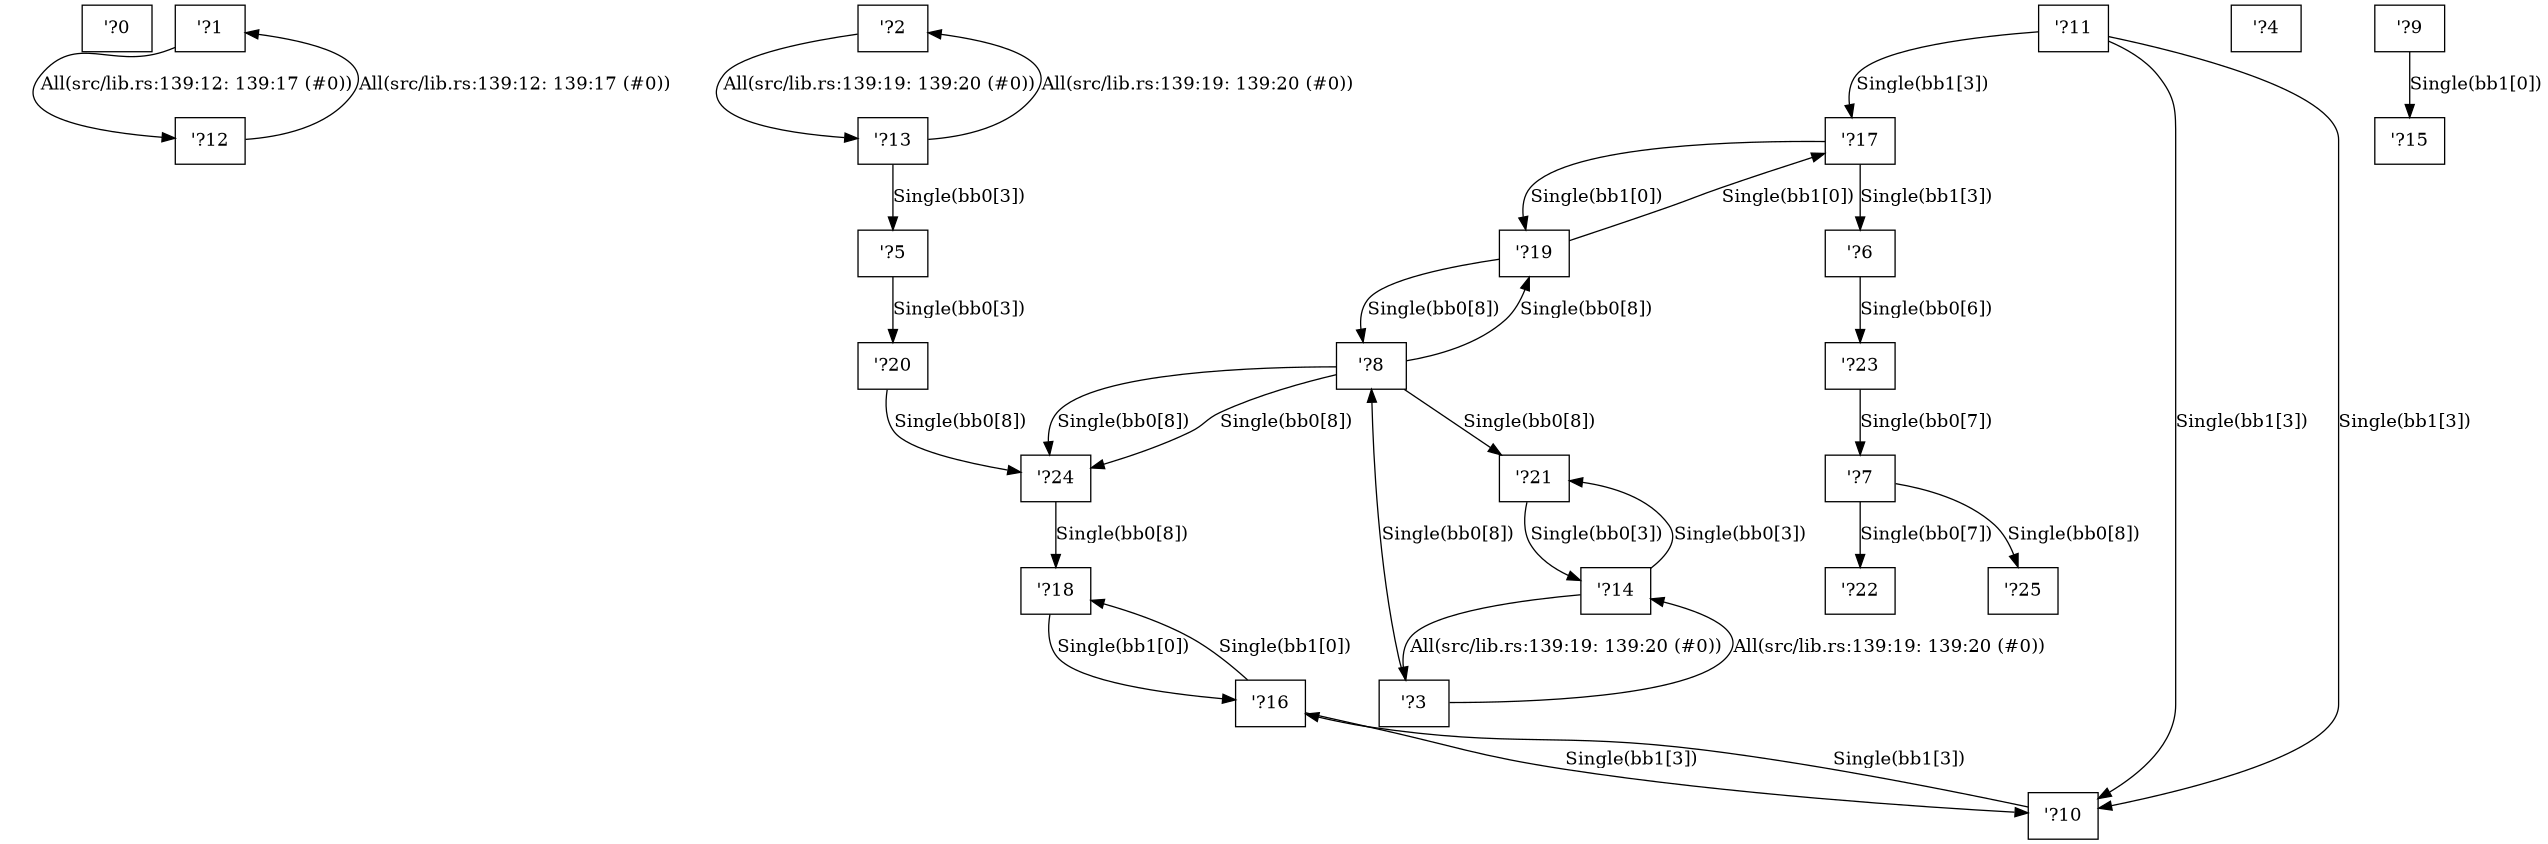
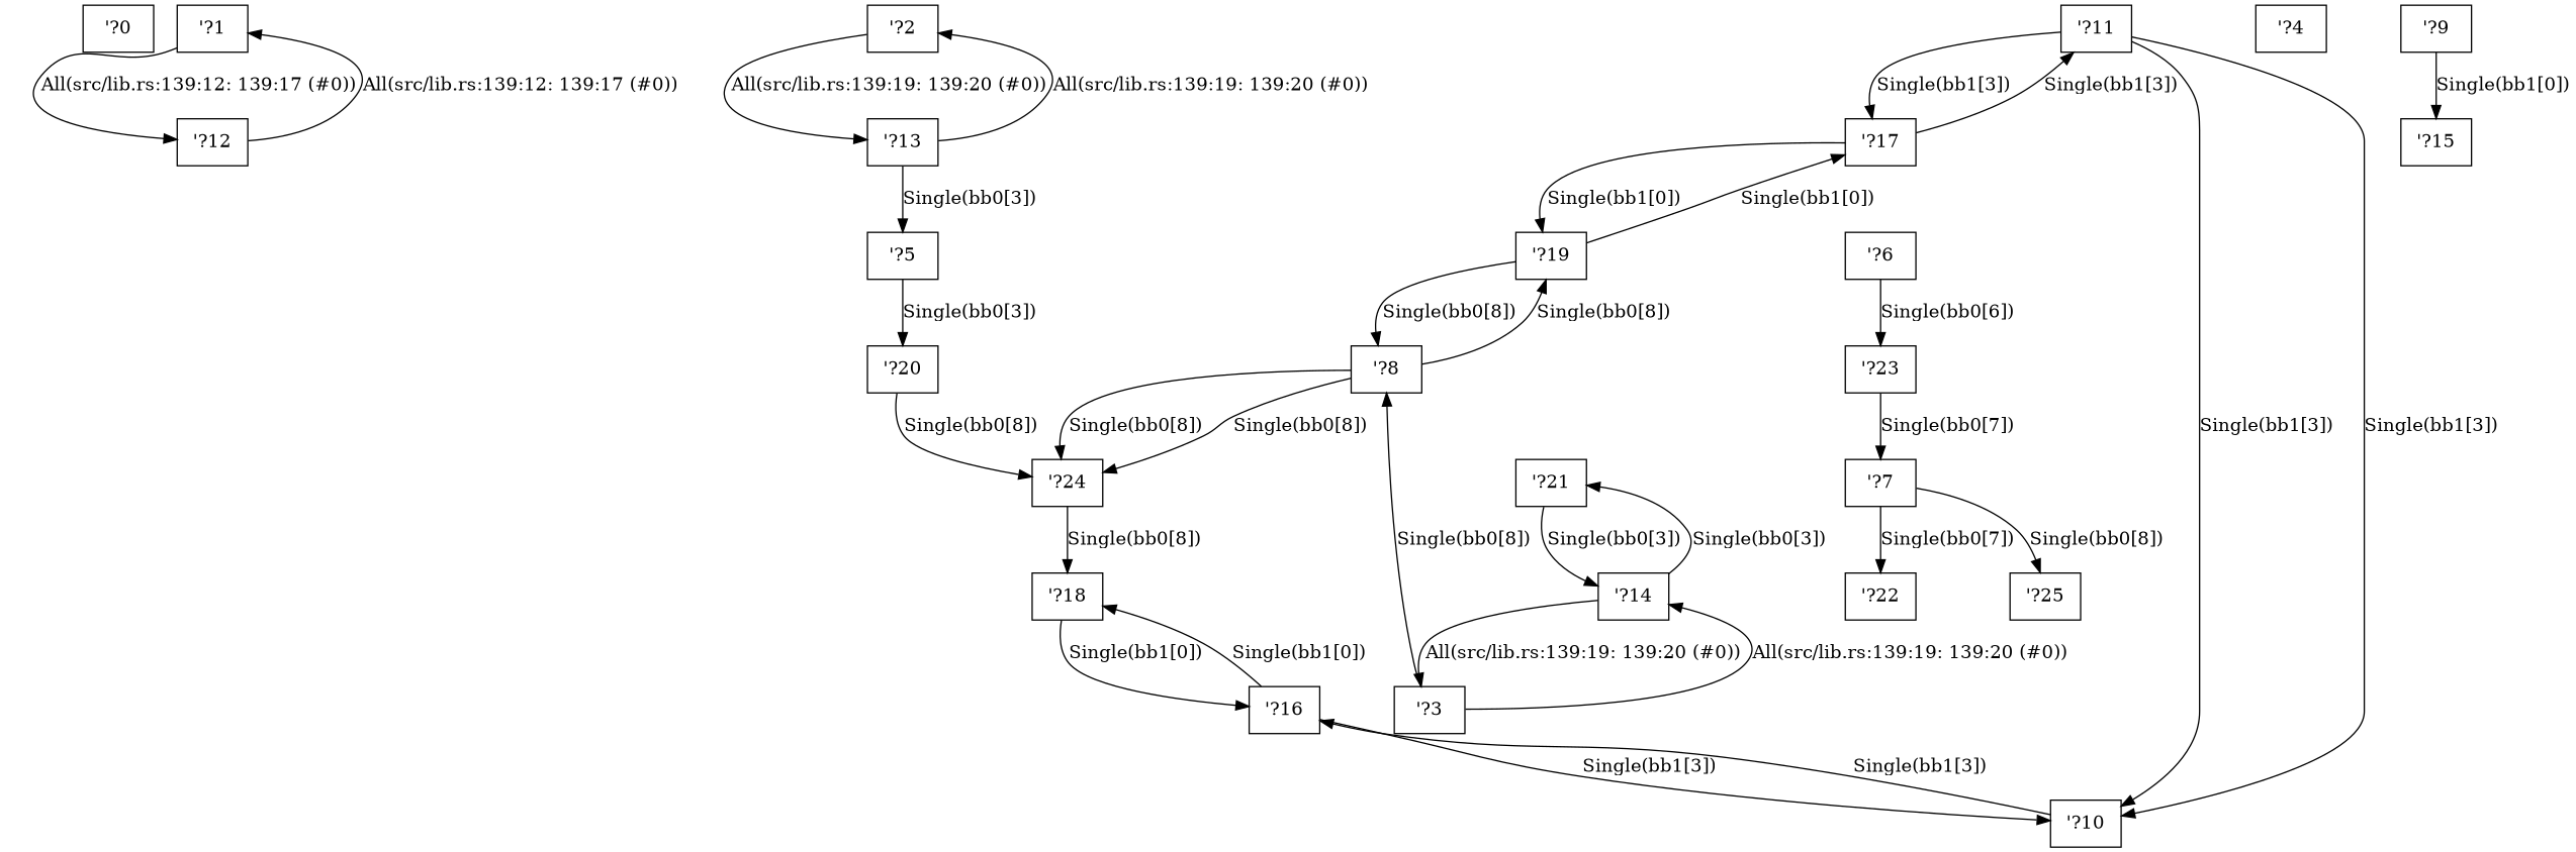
  digraph {
    node [shape=box]
    n1 [label="\'?0"]
    n2 [label="\'?1"]
    n3 [label="\'?12"]
    n4 [label="\'?2"]
    n5 [label="\'?13"]
    n6 [label="\'?5"]
    n7 [label="\'?3"]
    n8 [label="\'?14"]
    n9 [label="\'?8"]
    n10 [label="\'?21"]
    n11 [label="\'?4"]
    n12 [label="\'?20"]
    n13 [label="\'?24"]
    n14 [label="\'?6"]
    n15 [label="\'?23"]
    n16 [label="\'?7"]
    n17 [label="\'?22"]
    n18 [label="\'?25"]
    n19 [label="\'?19"]
    n20 [label="\'?17"]
    n21 [label="\'?18"]
    n22 [label="\'?9"]
    n23 [label="\'?15"]
    n24 [label="\'?10"]
    n25 [label="\'?16"]
    n26 [label="\'?11"]
    n2 -> n3 [label="All(src/lib.rs:139:12: 139:17 (#0))"]
    n3 -> n2 [label="All(src/lib.rs:139:12: 139:17 (#0))"]
    n4 -> n5 [label="All(src/lib.rs:139:19: 139:20 (#0))"]
    n5 -> n4 [label="All(src/lib.rs:139:19: 139:20 (#0))"]
    n5 -> n6 [label="Single(bb0[3])"]
    n6 -> n12 [label="Single(bb0[3])"]
    n7 -> n8 [label="All(src/lib.rs:139:19: 139:20 (#0))"]
    n7 -> n9 [label="Single(bb0[8])"]
    n8 -> n7 [label="All(src/lib.rs:139:19: 139:20 (#0))"]
    n8 -> n10 [label="Single(bb0[3])"]
-   n9 -> n10 [label="Single(bb0[8])"]
    n9 -> n13 [label="Single(bb0[8])"]
    n9 -> n13 [label="Single(bb0[8])"]
    n9 -> n19 [label="Single(bb0[8])"]
    n10 -> n8 [label="Single(bb0[3])"]
    n12 -> n13 [label="Single(bb0[8])"]
    n13 -> n21 [label="Single(bb0[8])"]
    n14 -> n15 [label="Single(bb0[6])"]
    n15 -> n16 [label="Single(bb0[7])"]
    n16 -> n17 [label="Single(bb0[7])"]
    n16 -> n18 [label="Single(bb0[8])"]
    n19 -> n9 [label="Single(bb0[8])"]
    n19 -> n20 [label="Single(bb1[0])"]
    n20 -> n19 [label="Single(bb1[0])"]
-   n20 -> n14 [label="Single(bb1[3])"]
+   n20 -> n26 [label="Single(bb1[3])"]
    n21 -> n25 [label="Single(bb1[0])"]
    n22 -> n23 [label="Single(bb1[0])"]
    n24 -> n25 [label="Single(bb1[3])"]
    n25 -> n21 [label="Single(bb1[0])"]
    n25 -> n24 [label="Single(bb1[3])"]
    n26 -> n20 [label="Single(bb1[3])"]
    n26 -> n24 [label="Single(bb1[3])"]
    n26 -> n24 [label="Single(bb1[3])"]
  }
